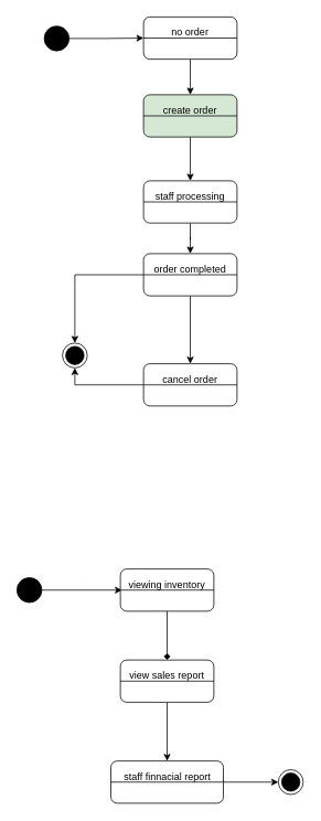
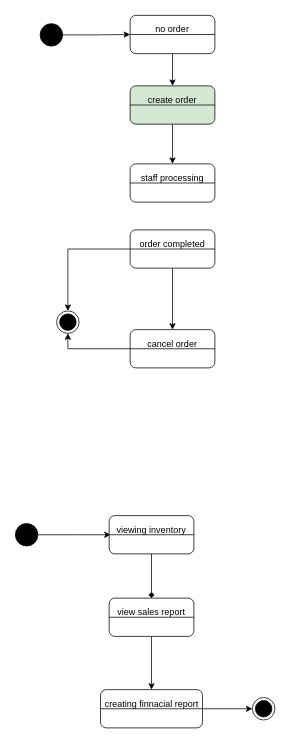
  <mxCell id="0" />
  <mxCell id="1" parent="0" />
  <mxCell id="2" style="edgeStyle=orthogonalEdgeStyle;rounded=0;orthogonalLoop=1;jettySize=auto;html=1;" edge="1" parent="1" source="3" target="8"><mxGeometry relative="1" as="geometry" /></mxCell>
  <mxCell id="3" value="no order&lt;div&gt;&lt;br&gt;&lt;/div&gt;" style="rounded=1;whiteSpace=wrap;html=1;" vertex="1" parent="1"><mxGeometry x="173" y="20" width="113" height="51" as="geometry" /></mxCell>
  <mxCell id="4" value="" style="endArrow=none;html=1;rounded=0;entryX=1;entryY=0.5;entryDx=0;entryDy=0;exitX=0;exitY=0.5;exitDx=0;exitDy=0;" edge="1" parent="1" source="3" target="3"><mxGeometry width="50" height="50" relative="1" as="geometry"><mxPoint x="204.5" y="82" as="sourcePoint" /><mxPoint x="254.5" y="32" as="targetPoint" /></mxGeometry></mxCell>
  <mxCell id="5" style="edgeStyle=orthogonalEdgeStyle;rounded=0;orthogonalLoop=1;jettySize=auto;html=1;entryX=0;entryY=0.5;entryDx=0;entryDy=0;" edge="1" parent="1" source="6" target="3"><mxGeometry relative="1" as="geometry" /></mxCell>
  <mxCell id="6" value="" style="ellipse;fillColor=strokeColor;html=1;" vertex="1" parent="1"><mxGeometry x="53" y="31" width="30" height="30" as="geometry" /></mxCell>
  <mxCell id="7" style="edgeStyle=orthogonalEdgeStyle;rounded=0;orthogonalLoop=1;jettySize=auto;html=1;entryX=0.5;entryY=0;entryDx=0;entryDy=0;" edge="1" parent="1" source="8" target="11"><mxGeometry relative="1" as="geometry" /></mxCell>
  <mxCell id="8" value="&lt;div&gt;create order&lt;/div&gt;&lt;div&gt;&lt;br&gt;&lt;/div&gt;" style="rounded=1;whiteSpace=wrap;html=1;fillColor=#d5e8d4;" vertex="1" parent="1"><mxGeometry x="173" y="114" width="113" height="51" as="geometry" /></mxCell>
  <mxCell id="9" value="" style="endArrow=none;html=1;rounded=0;entryX=1;entryY=0.5;entryDx=0;entryDy=0;exitX=0;exitY=0.5;exitDx=0;exitDy=0;" edge="1" parent="1" source="8" target="8"><mxGeometry width="50" height="50" relative="1" as="geometry"><mxPoint x="204.5" y="176" as="sourcePoint" /><mxPoint x="254.5" y="126" as="targetPoint" /></mxGeometry></mxCell>
- <mxCell id="10" style="edgeStyle=orthogonalEdgeStyle;rounded=0;orthogonalLoop=1;jettySize=auto;html=1;entryX=0.5;entryY=0;entryDx=0;entryDy=0;" edge="1" parent="1" source="11" target="15"><mxGeometry relative="1" as="geometry" /></mxCell>
  <mxCell id="11" value="&lt;div&gt;staff processing&lt;/div&gt;&lt;div&gt;&lt;br&gt;&lt;/div&gt;" style="rounded=1;whiteSpace=wrap;html=1;" vertex="1" parent="1"><mxGeometry x="173" y="218" width="113" height="51" as="geometry" /></mxCell>
  <mxCell id="12" value="" style="endArrow=none;html=1;rounded=0;entryX=1;entryY=0.5;entryDx=0;entryDy=0;exitX=0;exitY=0.5;exitDx=0;exitDy=0;" edge="1" parent="1" source="11" target="11"><mxGeometry width="50" height="50" relative="1" as="geometry"><mxPoint x="208.5" y="277" as="sourcePoint" /><mxPoint x="258.5" y="227" as="targetPoint" /></mxGeometry></mxCell>
  <mxCell id="13" style="edgeStyle=orthogonalEdgeStyle;rounded=0;orthogonalLoop=1;jettySize=auto;html=1;entryX=0.5;entryY=0;entryDx=0;entryDy=0;" edge="1" parent="1" source="15" target="20"><mxGeometry relative="1" as="geometry" /></mxCell>
  <mxCell id="14" style="edgeStyle=orthogonalEdgeStyle;rounded=0;orthogonalLoop=1;jettySize=auto;html=1;exitX=0.5;exitY=1;exitDx=0;exitDy=0;" edge="1" parent="1" source="15" target="18"><mxGeometry relative="1" as="geometry"><mxPoint x="229.5" y="400.4" as="targetPoint" /></mxGeometry></mxCell>
  <mxCell id="15" value="&lt;div&gt;order completed&lt;/div&gt;&lt;div&gt;&lt;br&gt;&lt;/div&gt;" style="rounded=1;whiteSpace=wrap;html=1;" vertex="1" parent="1"><mxGeometry x="173" y="306" width="113" height="51" as="geometry" /></mxCell>
  <mxCell id="16" value="" style="endArrow=none;html=1;rounded=0;entryX=1;entryY=0.5;entryDx=0;entryDy=0;exitX=0;exitY=0.5;exitDx=0;exitDy=0;" edge="1" parent="1" source="15" target="15"><mxGeometry width="50" height="50" relative="1" as="geometry"><mxPoint x="234.5" y="112" as="sourcePoint" /><mxPoint x="284.5" y="62" as="targetPoint" /></mxGeometry></mxCell>
  <mxCell id="17" style="edgeStyle=orthogonalEdgeStyle;rounded=0;orthogonalLoop=1;jettySize=auto;html=1;entryX=0.5;entryY=1;entryDx=0;entryDy=0;" edge="1" parent="1" source="18" target="20"><mxGeometry relative="1" as="geometry" /></mxCell>
  <mxCell id="18" value="&lt;div&gt;cancel order&lt;/div&gt;&lt;div&gt;&lt;br&gt;&lt;/div&gt;" style="rounded=1;whiteSpace=wrap;html=1;" vertex="1" parent="1"><mxGeometry x="173" y="439" width="113" height="51" as="geometry" /></mxCell>
  <mxCell id="19" value="" style="endArrow=none;html=1;rounded=0;entryX=1;entryY=0.5;entryDx=0;entryDy=0;exitX=0;exitY=0.5;exitDx=0;exitDy=0;" edge="1" parent="1" source="18" target="18"><mxGeometry width="50" height="50" relative="1" as="geometry"><mxPoint x="244.5" y="122" as="sourcePoint" /><mxPoint x="294.5" y="72" as="targetPoint" /></mxGeometry></mxCell>
  <mxCell id="20" value="" style="ellipse;html=1;shape=endState;fillColor=strokeColor;" vertex="1" parent="1"><mxGeometry x="75" y="414" width="30" height="30" as="geometry" /></mxCell>
  <mxCell id="21" value="" style="ellipse;html=1;shape=endState;fillColor=strokeColor;" vertex="1" parent="1"><mxGeometry x="336" y="929.5" width="30" height="30" as="geometry" /></mxCell>
  <mxCell id="22" style="edgeStyle=orthogonalEdgeStyle;rounded=0;orthogonalLoop=1;jettySize=auto;html=1;" edge="1" parent="1" source="23"><mxGeometry relative="1" as="geometry"><mxPoint x="147" y="712.5" as="targetPoint" /></mxGeometry></mxCell>
  <mxCell id="23" value="" style="ellipse;fillColor=strokeColor;html=1;" vertex="1" parent="1"><mxGeometry x="20" y="697.5" width="30" height="30" as="geometry" /></mxCell>
  <mxCell id="24" style="edgeStyle=orthogonalEdgeStyle;rounded=0;orthogonalLoop=1;jettySize=auto;html=1;entryX=0.5;entryY=0;entryDx=0;entryDy=0;endArrow=diamond;" edge="1" parent="1" source="25" target="28"><mxGeometry relative="1" as="geometry" /></mxCell>
  <mxCell id="25" value="&lt;div&gt;viewing inventory&lt;/div&gt;&lt;div&gt;&lt;br&gt;&lt;/div&gt;" style="rounded=1;whiteSpace=wrap;html=1;" vertex="1" parent="1"><mxGeometry x="145" y="687" width="113" height="51" as="geometry" /></mxCell>
  <mxCell id="26" value="" style="endArrow=none;html=1;rounded=0;entryX=1;entryY=0.5;entryDx=0;entryDy=0;exitX=0;exitY=0.5;exitDx=0;exitDy=0;" edge="1" parent="1" source="25" target="25"><mxGeometry width="50" height="50" relative="1" as="geometry"><mxPoint x="216.5" y="370" as="sourcePoint" /><mxPoint x="266.5" y="320" as="targetPoint" /></mxGeometry></mxCell>
  <mxCell id="27" style="edgeStyle=orthogonalEdgeStyle;rounded=0;orthogonalLoop=1;jettySize=auto;html=1;entryX=0.5;entryY=0;entryDx=0;entryDy=0;" edge="1" parent="1" source="28" target="31"><mxGeometry relative="1" as="geometry" /></mxCell>
  <mxCell id="28" value="&lt;div&gt;view sales report&lt;/div&gt;&lt;div&gt;&lt;br&gt;&lt;/div&gt;" style="rounded=1;whiteSpace=wrap;html=1;" vertex="1" parent="1"><mxGeometry x="145" y="797" width="113" height="51" as="geometry" /></mxCell>
  <mxCell id="29" value="" style="endArrow=none;html=1;rounded=0;entryX=1;entryY=0.5;entryDx=0;entryDy=0;exitX=0;exitY=0.5;exitDx=0;exitDy=0;" edge="1" parent="1" source="28" target="28"><mxGeometry width="50" height="50" relative="1" as="geometry"><mxPoint x="226.5" y="380" as="sourcePoint" /><mxPoint x="276.5" y="330" as="targetPoint" /></mxGeometry></mxCell>
  <mxCell id="30" style="edgeStyle=orthogonalEdgeStyle;rounded=0;orthogonalLoop=1;jettySize=auto;html=1;entryX=0;entryY=0.5;entryDx=0;entryDy=0;" edge="1" parent="1" source="31" target="21"><mxGeometry relative="1" as="geometry" /></mxCell>
- <mxCell id="31" value="&lt;div&gt;staff finnacial report&lt;/div&gt;&lt;div&gt;&lt;br&gt;&lt;/div&gt;" style="rounded=1;whiteSpace=wrap;html=1;" vertex="1" parent="1"><mxGeometry x="133.5" y="919" width="136" height="51" as="geometry" /></mxCell>
+ <mxCell id="31" value="&lt;div&gt;creating finnacial report&lt;/div&gt;&lt;div&gt;&lt;br&gt;&lt;/div&gt;" style="rounded=1;whiteSpace=wrap;html=1;" vertex="1" parent="1"><mxGeometry x="133.5" y="919" width="136" height="51" as="geometry" /></mxCell>
  <mxCell id="32" value="" style="endArrow=none;html=1;rounded=0;entryX=1;entryY=0.5;entryDx=0;entryDy=0;exitX=0;exitY=0.5;exitDx=0;exitDy=0;" edge="1" parent="1" source="31" target="31"><mxGeometry width="50" height="50" relative="1" as="geometry"><mxPoint x="236.5" y="390" as="sourcePoint" /><mxPoint x="286.5" y="340" as="targetPoint" /></mxGeometry></mxCell>
